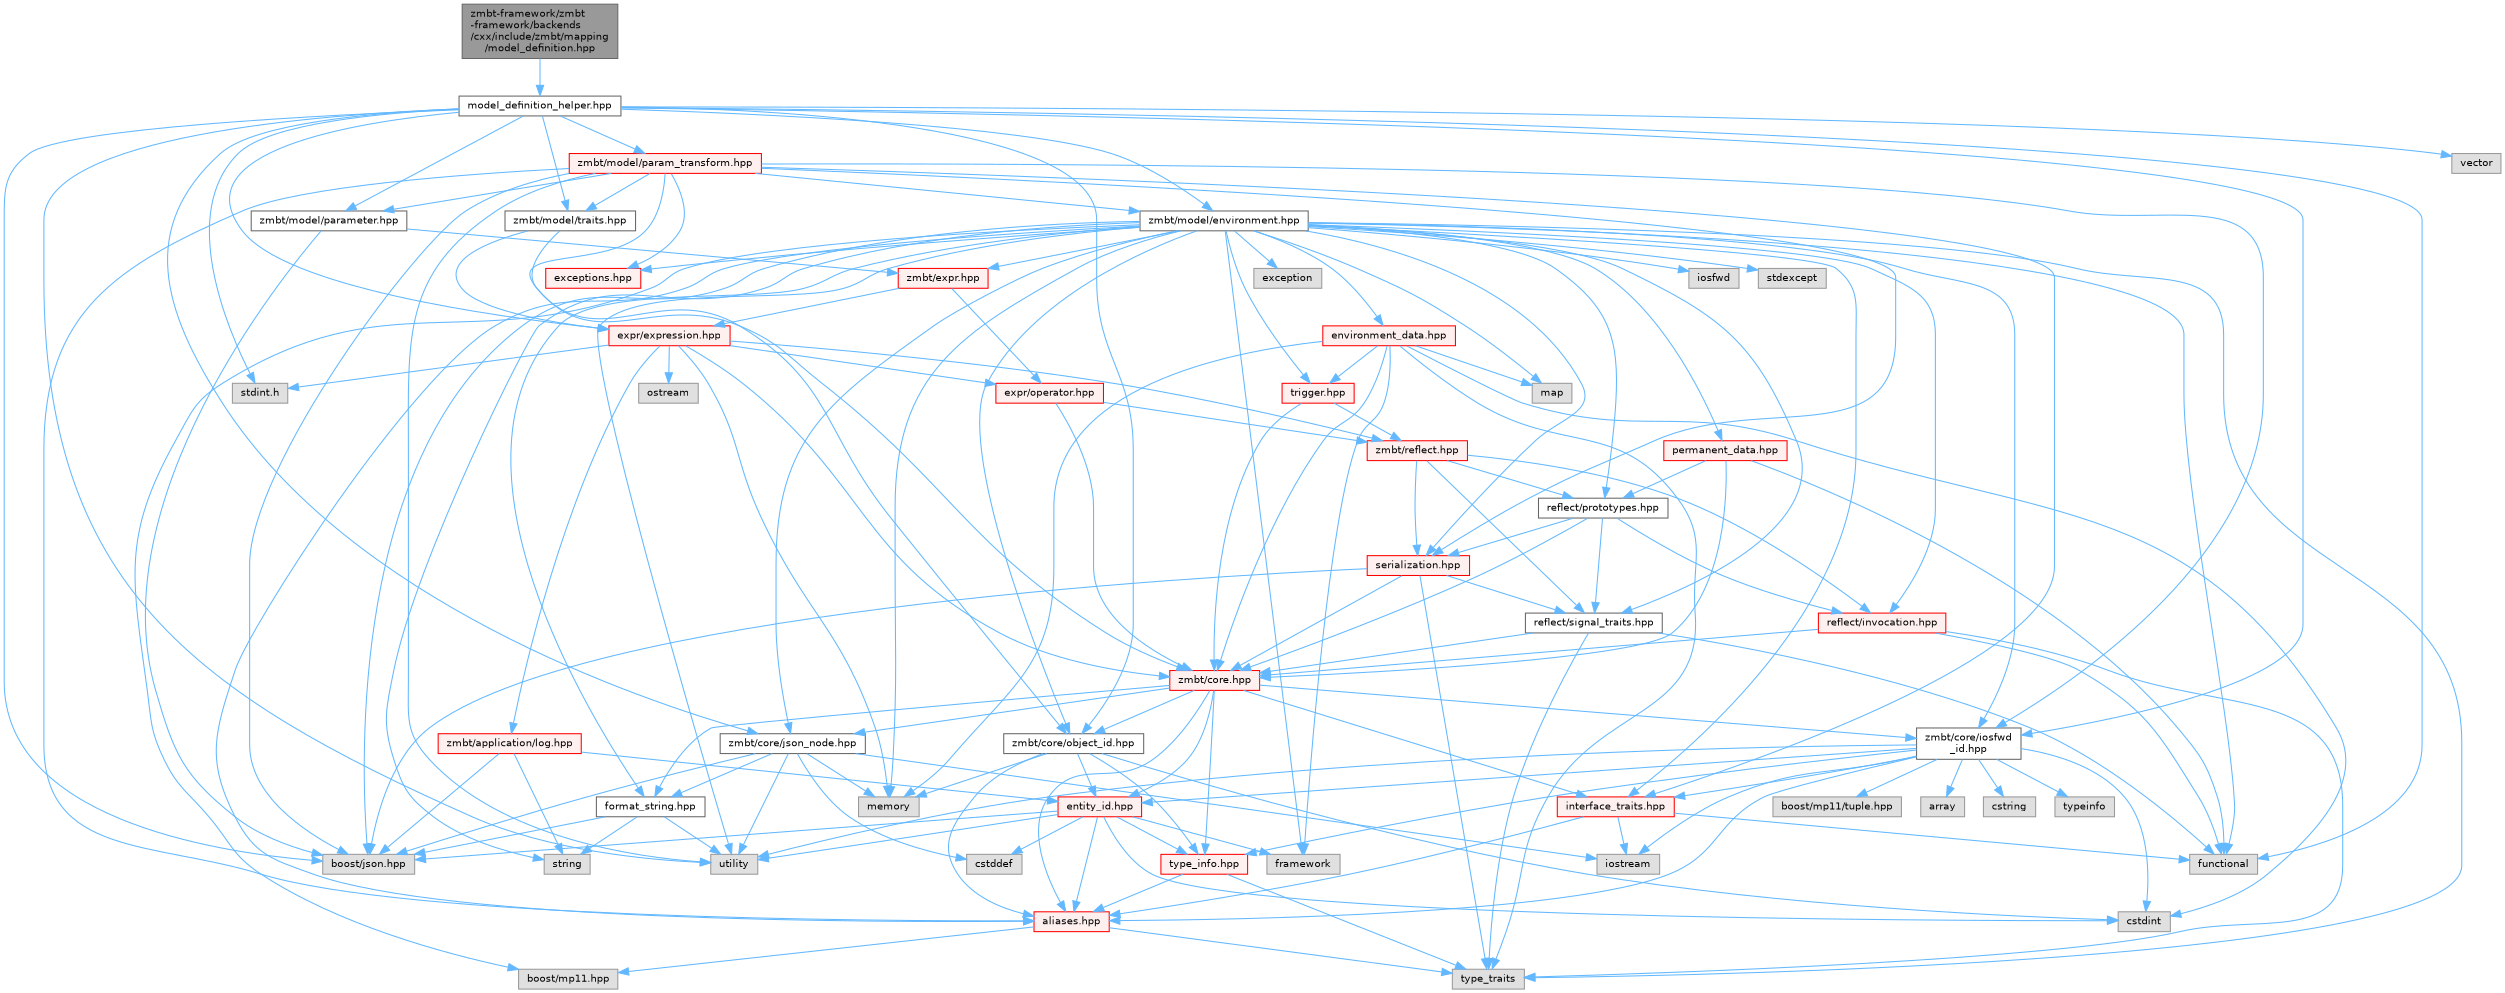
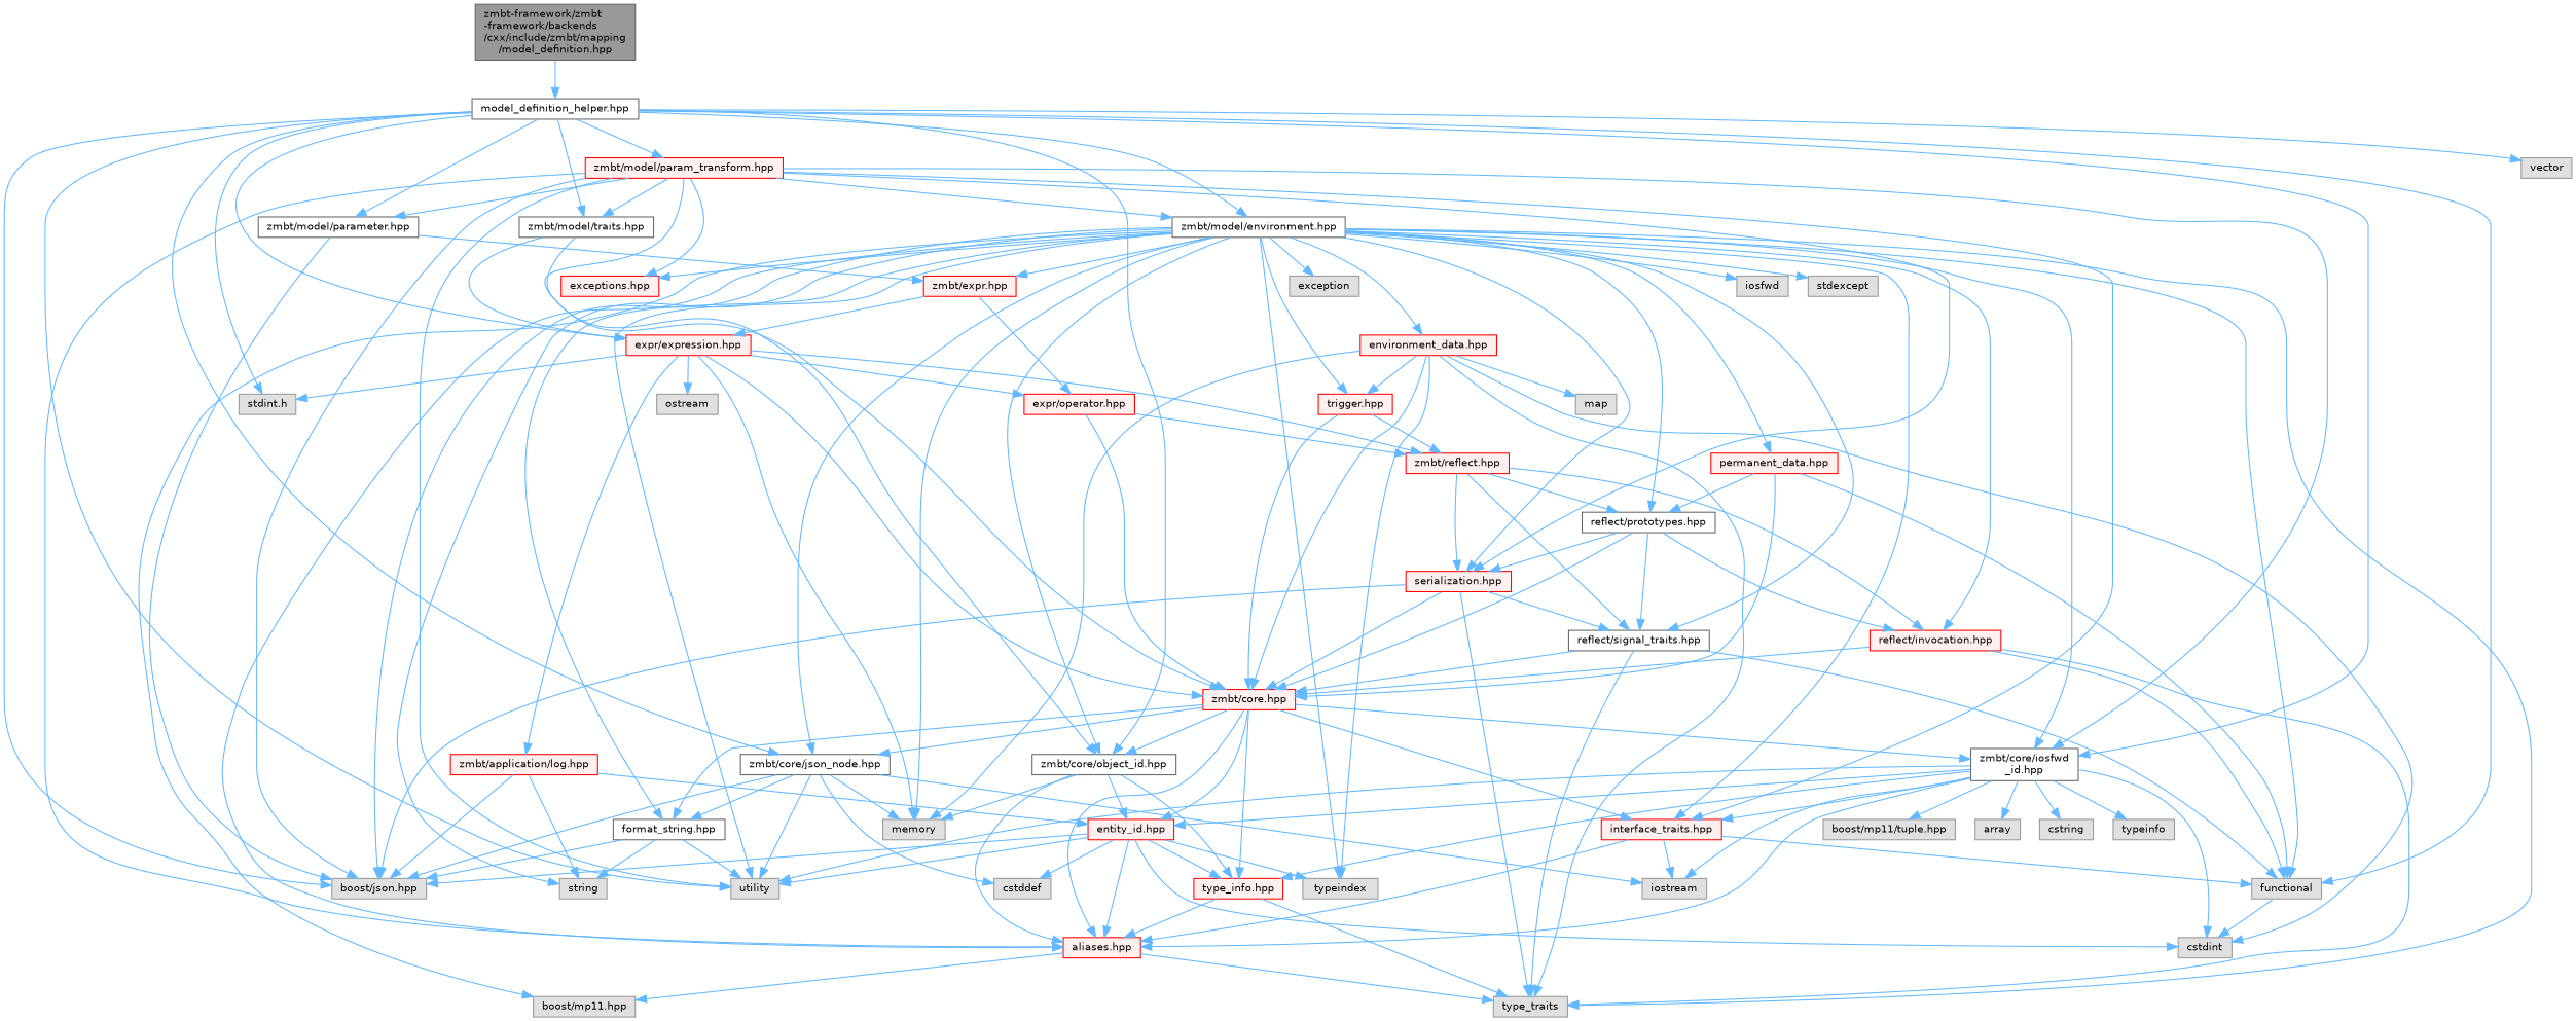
  digraph {
    node [color=grey60 fillcolor="#E0E0E0" fontname=Helvetica fontsize=10 shape=box style=filled]
    edge [color=steelblue1 fontname=Helvetica fontsize=10 labelfontname=Helvetica labelfontsize=10 style=solid]
    n1 [color=gray40 fillcolor=grey60 fontcolor=black height=0.2 label="zmbt-framework/zmbt\l-framework/backends\l/cxx/include/zmbt/mapping\l/model_definition.hpp" width=0.4]
    n2 [color=grey40 fillcolor=white height=0.2 label="model_definition_helper.hpp" width=0.4]
    n3 [height=0.2 label="stdint.h" width=0.4]
    n4 [height=0.2 label="boost/json.hpp" width=0.4]
    n5 [color=grey40 fillcolor=white height=0.2 label="zmbt/core/iosfwd\l_id.hpp" width=0.4]
    n6 [height=0.2 label=utility width=0.4]
    n7 [height=0.2 label=functional width=0.4]
    n8 [color=grey40 fillcolor=white height=0.2 label="zmbt/core/json_node.hpp" width=0.4]
    n9 [color=grey40 fillcolor=white height=0.2 label="zmbt/core/object_id.hpp" width=0.4]
    n10 [color=grey40 fillcolor=white height=0.2 label="zmbt/model/parameter.hpp" width=0.4]
    n11 [color=red fillcolor="#FFF0F0" height=0.2 label="expr/expression.hpp" width=0.4]
    n12 [color=grey40 fillcolor=white height=0.2 label="zmbt/model/environment.hpp" width=0.4]
    n13 [color=grey40 fillcolor=white height=0.2 label="zmbt/model/traits.hpp" width=0.4]
    n14 [color=red fillcolor="#FFF0F0" height=0.2 label="zmbt/model/param_transform.hpp" width=0.4]
    n15 [height=0.2 label=vector width=0.4]
    n16 [height=0.2 label=iostream width=0.4]
    n17 [height=0.2 label=array width=0.4]
    n18 [height=0.2 label=cstdint width=0.4]
    n19 [height=0.2 label=cstring width=0.4]
    n20 [height=0.2 label=typeinfo width=0.4]
    n21 [height=0.2 label="boost/mp11/tuple.hpp" width=0.4]
    n22 [color=red fillcolor="#FFF0F0" height=0.2 label="aliases.hpp" width=0.4]
    n23 [color=red fillcolor="#FFF0F0" height=0.2 label="entity_id.hpp" width=0.4]
    n24 [color=red fillcolor="#FFF0F0" height=0.2 label="type_info.hpp" width=0.4]
    n25 [color=red fillcolor="#FFF0F0" height=0.2 label="interface_traits.hpp" width=0.4]
    n26 [height=0.2 label=cstddef width=0.4]
    n27 [height=0.2 label=memory width=0.4]
    n28 [color=grey40 fillcolor=white height=0.2 label="format_string.hpp" width=0.4]
    n29 [color=red fillcolor="#FFF0F0" height=0.2 label="zmbt/expr.hpp" width=0.4]
    n30 [color=red fillcolor="#FFF0F0" height=0.2 label="expr/operator.hpp" width=0.4]
    n31 [color=red fillcolor="#FFF0F0" height=0.2 label="zmbt/core.hpp" width=0.4]
    n32 [color=red fillcolor="#FFF0F0" height=0.2 label="zmbt/reflect.hpp" width=0.4]
    n33 [height=0.2 label=ostream width=0.4]
    n34 [color=red fillcolor="#FFF0F0" height=0.2 label="zmbt/application/log.hpp" width=0.4]
    n35 [height=0.2 label=type_traits width=0.4]
    n36 [height=0.2 label="boost/mp11.hpp" width=0.4]
-   n37 [height=0.2 label=framework width=0.4]
+   n37 [height=0.2 label=typeindex width=0.4]
    n38 [height=0.2 label=string width=0.4]
    n39 [color=grey40 fillcolor=white height=0.2 label="reflect/signal_traits.hpp" width=0.4]
    n40 [color=red fillcolor="#FFF0F0" height=0.2 label="reflect/invocation.hpp" width=0.4]
    n41 [color=grey40 fillcolor=white height=0.2 label="reflect/prototypes.hpp" width=0.4]
    n42 [color=red fillcolor="#FFF0F0" height=0.2 label="serialization.hpp" width=0.4]
    n43 [height=0.2 label=exception width=0.4]
    n44 [height=0.2 label=iosfwd width=0.4]
    n45 [height=0.2 label=map width=0.4]
    n46 [height=0.2 label=stdexcept width=0.4]
    n47 [color=red fillcolor="#FFF0F0" height=0.2 label="environment_data.hpp" width=0.4]
    n48 [color=red fillcolor="#FFF0F0" height=0.2 label="trigger.hpp" width=0.4]
    n49 [color=red fillcolor="#FFF0F0" height=0.2 label="exceptions.hpp" width=0.4]
    n50 [color=red fillcolor="#FFF0F0" height=0.2 label="permanent_data.hpp" width=0.4]
    n1 -> n2
    n2 -> n3
    n2 -> n4
    n2 -> n5
    n2 -> n6
    n2 -> n7
    n2 -> n8
    n2 -> n9
    n2 -> n10
    n2 -> n11
    n2 -> n12
    n2 -> n13
    n2 -> n14
    n2 -> n15
    n5 -> n6
    n5 -> n16
    n5 -> n17
    n5 -> n18
    n5 -> n19
    n5 -> n20
    n5 -> n21
    n5 -> n22
    n5 -> n23
    n5 -> n24
    n5 -> n25
    n8 -> n4
    n8 -> n6
    n8 -> n16
    n8 -> n26
    n8 -> n27
    n8 -> n28
-   n9 -> n18
+   n7 -> n18
    n9 -> n22
    n9 -> n23
    n9 -> n24
    n9 -> n27
    n10 -> n4
    n10 -> n29
    n11 -> n3
    n11 -> n27
    n11 -> n30
    n11 -> n31
    n11 -> n32
    n11 -> n33
    n11 -> n34
    n12 -> n4
    n12 -> n5
    n12 -> n6
    n12 -> n7
    n12 -> n8
    n12 -> n9
    n12 -> n22
    n12 -> n25
    n12 -> n27
    n12 -> n28
    n12 -> n29
    n12 -> n35
    n12 -> n36
    n12 -> n37
    n12 -> n38
    n12 -> n39
    n12 -> n40
    n12 -> n41
    n12 -> n42
    n12 -> n43
    n12 -> n44
-   n12 -> n45
    n12 -> n46
    n12 -> n47
    n12 -> n48
    n12 -> n49
    n12 -> n50
    n13 -> n11
    n13 -> n31
    n14 -> n4
    n14 -> n5
    n14 -> n6
    n14 -> n9
    n14 -> n10
    n14 -> n12
    n14 -> n13
    n14 -> n22
    n14 -> n25
    n14 -> n42
    n14 -> n49
    n22 -> n35
    n22 -> n36
    n23 -> n4
    n23 -> n6
    n23 -> n18
    n23 -> n22
    n23 -> n24
    n23 -> n26
    n23 -> n37
    n24 -> n22
    n24 -> n35
    n25 -> n7
    n25 -> n16
    n25 -> n22
    n28 -> n4
    n28 -> n6
    n28 -> n38
    n29 -> n11
    n29 -> n30
    n30 -> n31
    n30 -> n32
    n31 -> n5
    n31 -> n8
    n31 -> n9
    n31 -> n22
    n31 -> n23
    n31 -> n24
    n31 -> n25
    n31 -> n28
    n32 -> n39
    n32 -> n40
    n32 -> n41
    n32 -> n42
    n34 -> n4
    n34 -> n23
    n34 -> n38
    n39 -> n7
    n39 -> n31
    n39 -> n35
    n40 -> n7
    n40 -> n31
    n40 -> n35
    n41 -> n31
    n41 -> n39
    n41 -> n40
    n41 -> n42
    n42 -> n4
    n42 -> n31
    n42 -> n35
    n42 -> n39
    n47 -> n18
    n47 -> n27
    n47 -> n31
    n47 -> n35
    n47 -> n37
    n47 -> n45
    n47 -> n48
    n48 -> n31
    n48 -> n32
    n50 -> n7
    n50 -> n31
    n50 -> n41
  }
